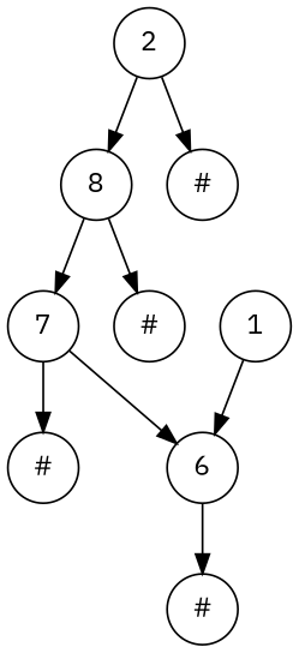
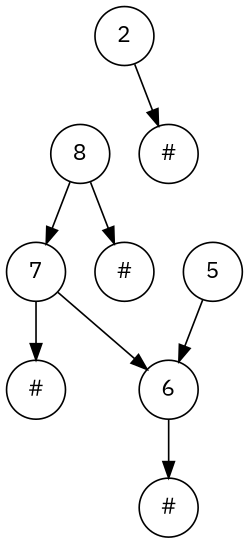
  digraph {
    fontname="IBM Plex Sans"
    node [fontname="IBM Plex Sans" shape=circle]
    edge [fontname="IBM Plex Sans"]
    n1 [label=2]
    n2 [label=8]
    n3 [label="#"]
    n4 [label=7]
    n5 [label="#"]
    n6 [label="#"]
    n7 [label=6]
    n8 [label="#"]
-   n9 [label=1]
-   n1 -> n2
+   n9 [label=5]
    n1 -> n3
    n2 -> n4
    n2 -> n5
    n4 -> n6
    n4 -> n7
    n7 -> n8
    n9 -> n7
  }
